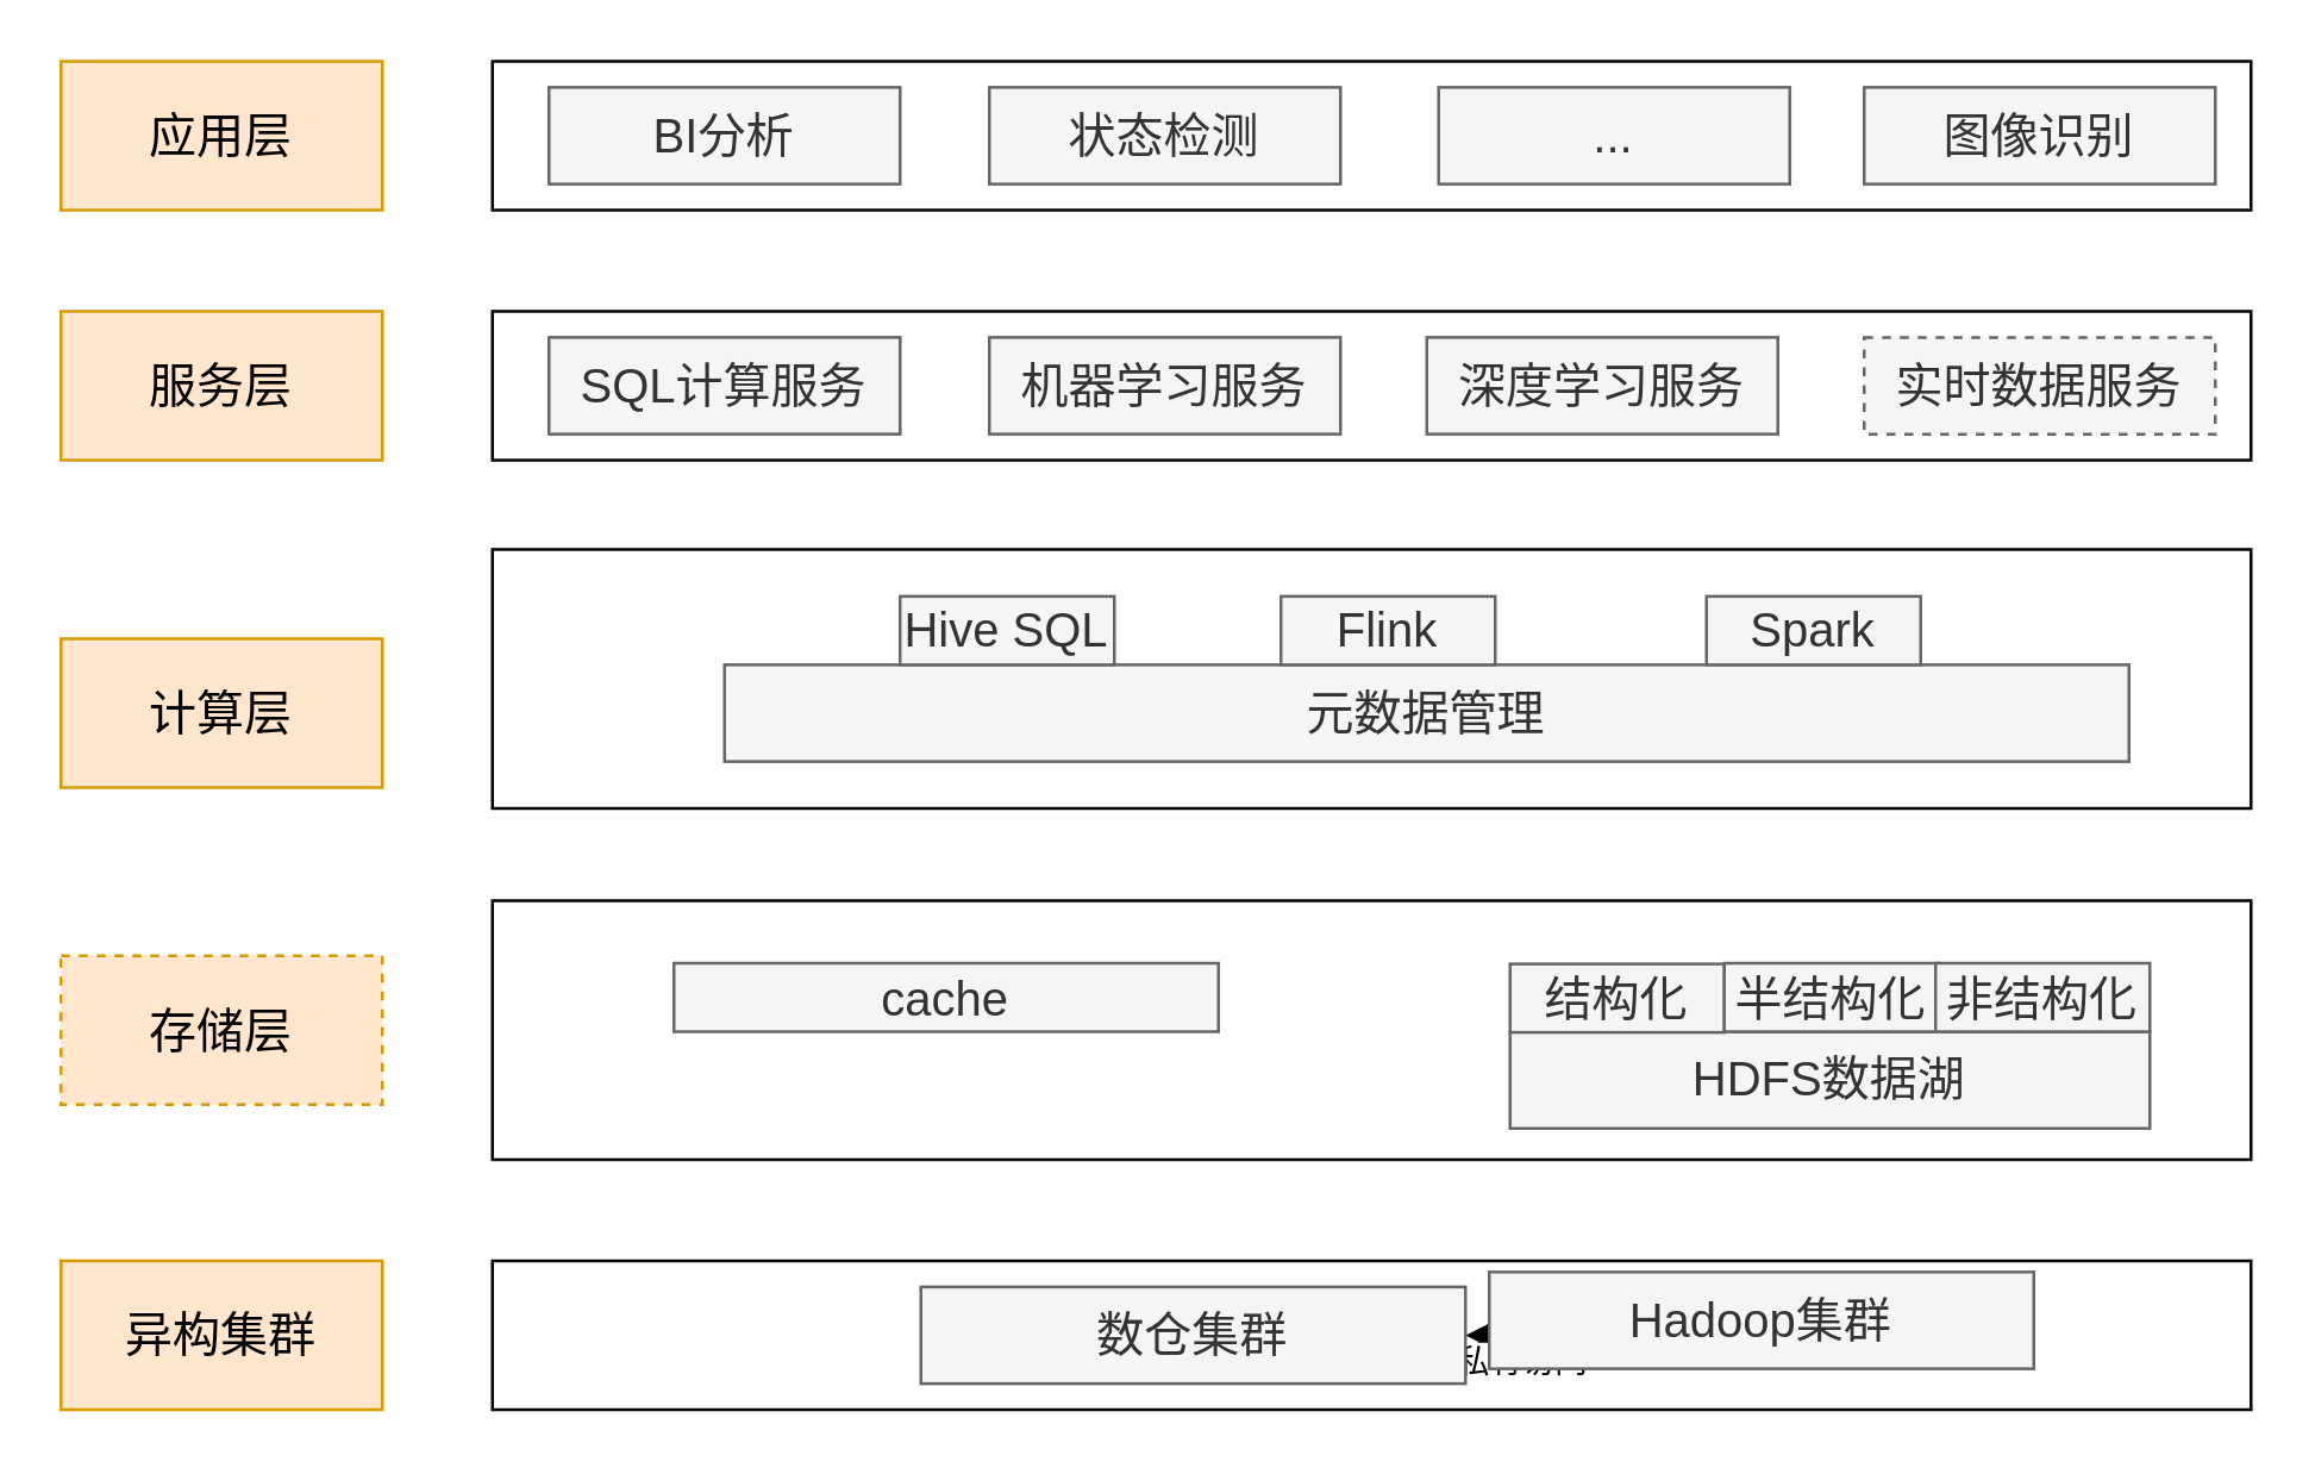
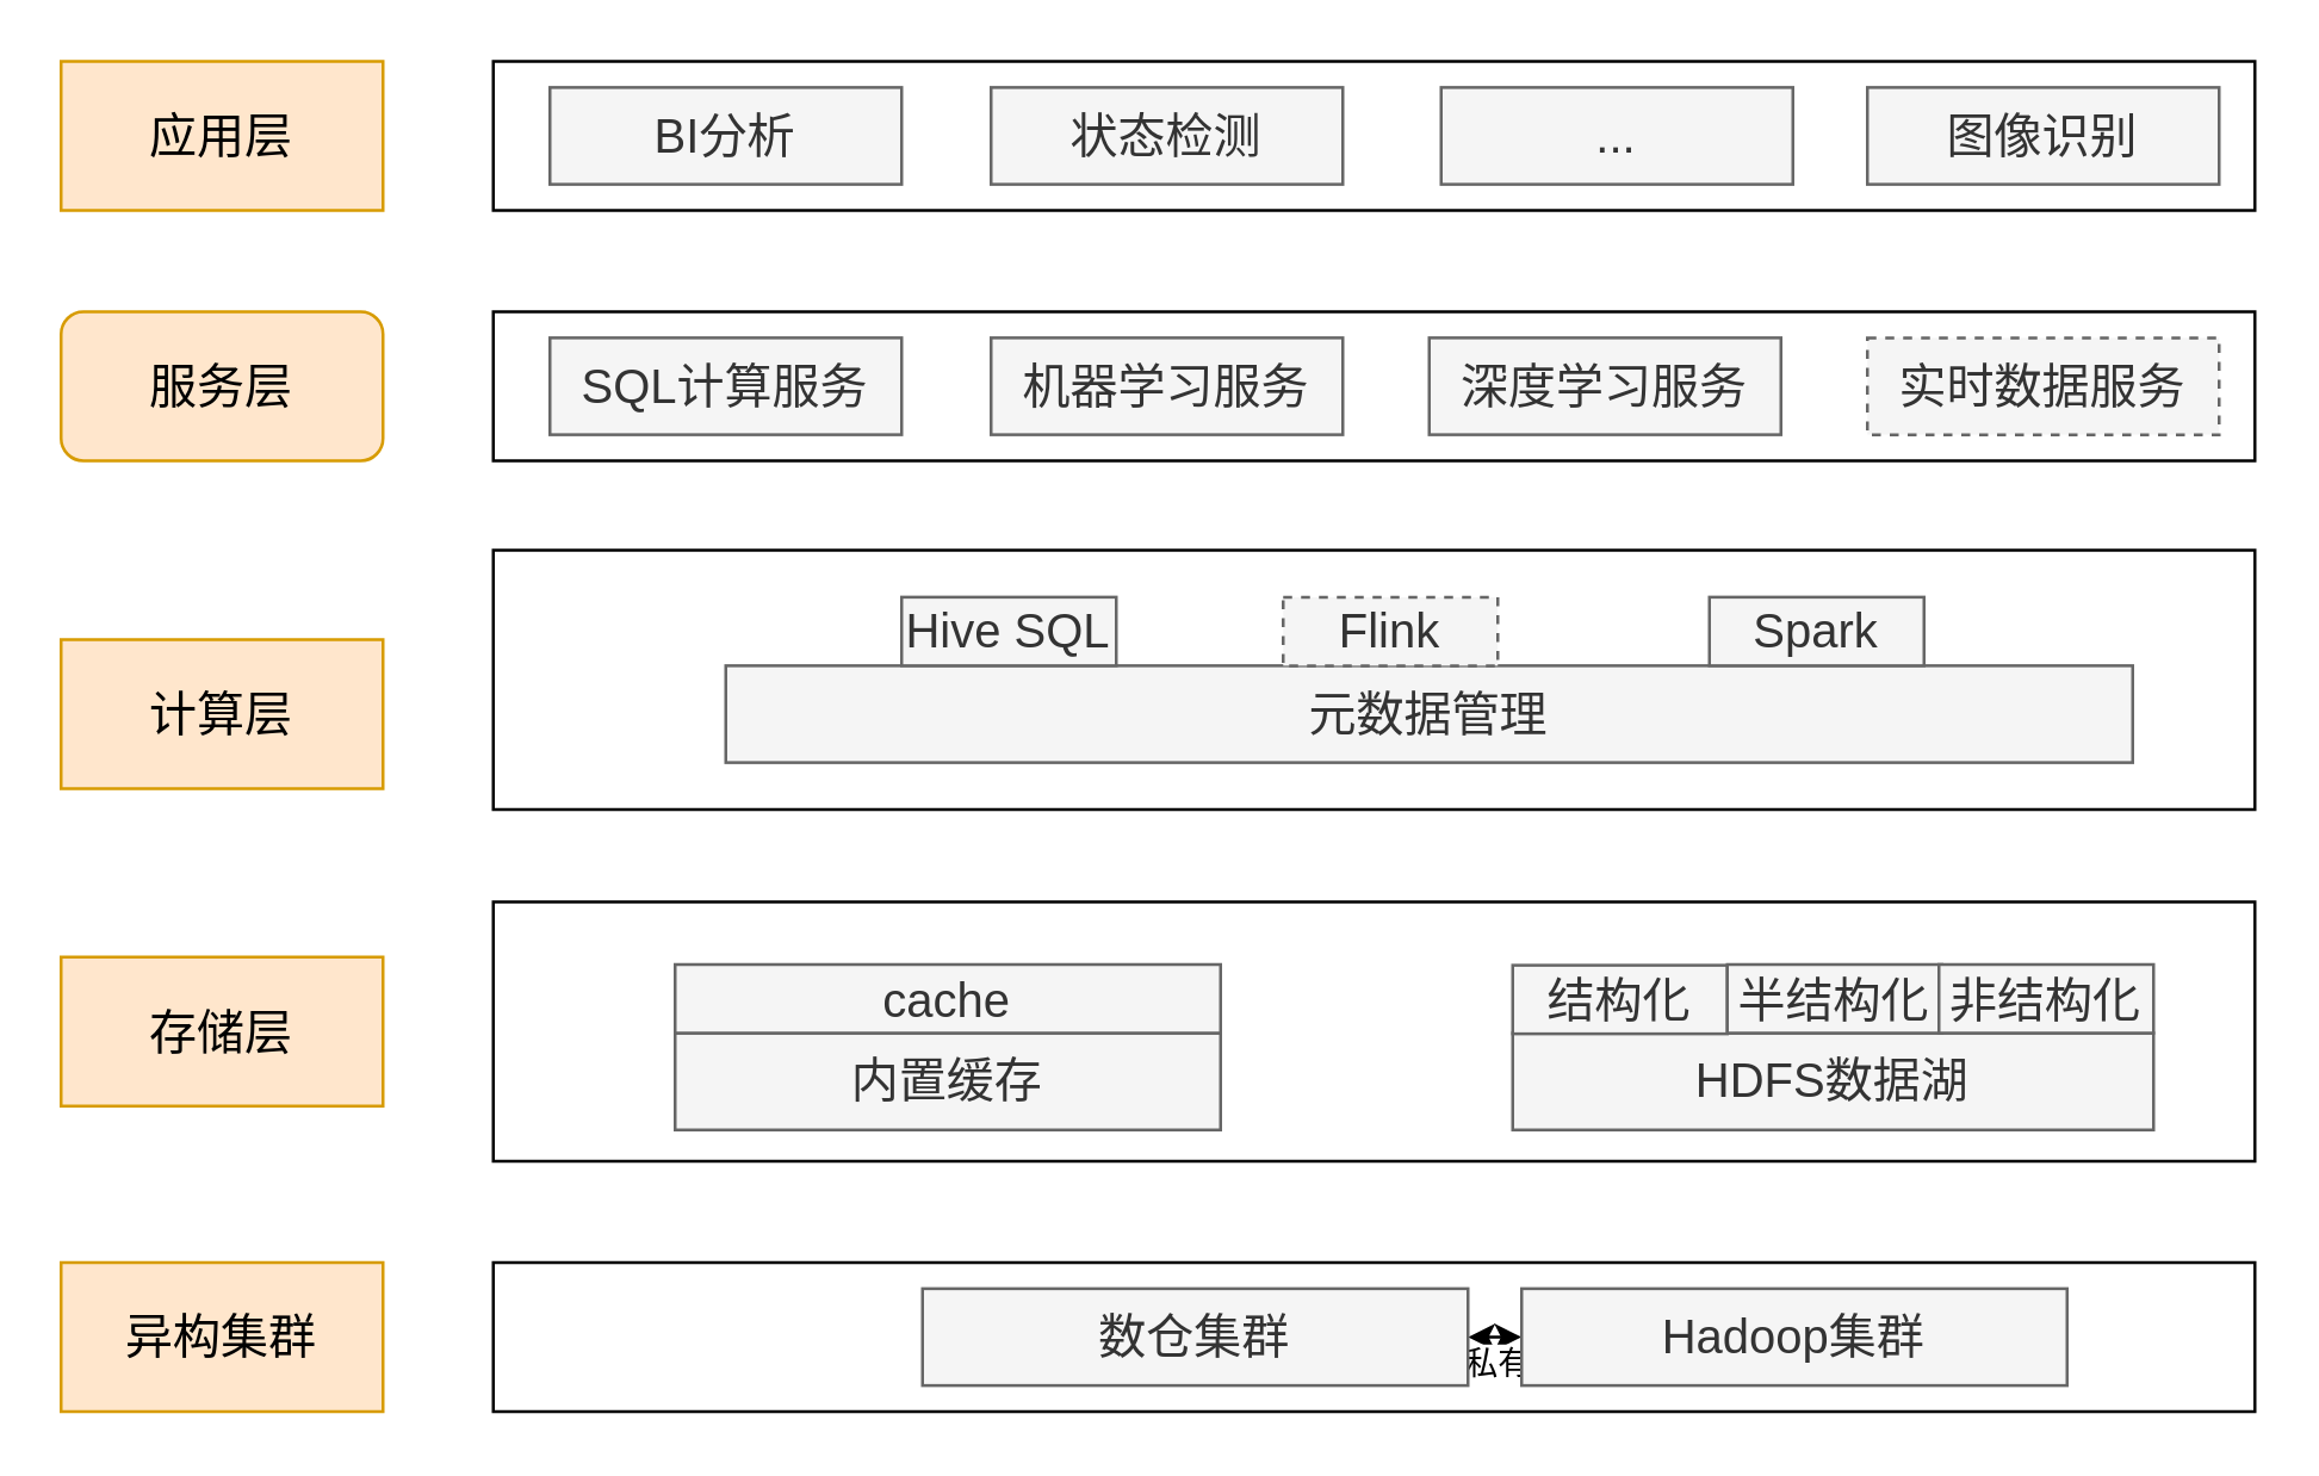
  <mxCell id="0" />
  <mxCell id="1" parent="0" />
  <mxCell id="2" value="&lt;font style=&quot;font-size: 16px;&quot;&gt;异构集群&lt;/font&gt;" style="rounded=0;whiteSpace=wrap;html=1;fillColor=#ffe6cc;strokeColor=#d79b00;" vertex="1" parent="1"><mxGeometry x="20" y="423" width="108" height="50" as="geometry" /></mxCell>
  <mxCell id="3" value="" style="rounded=0;whiteSpace=wrap;html=1;" vertex="1" parent="1"><mxGeometry x="165" y="423" width="591" height="50" as="geometry" /></mxCell>
- <mxCell id="4" value="&lt;span style=&quot;font-size: 16px;&quot;&gt;存储层&lt;/span&gt;" style="rounded=0;whiteSpace=wrap;html=1;fillColor=#ffe6cc;strokeColor=#d79b00;dashed=1;" vertex="1" parent="1"><mxGeometry x="20" y="320.5" width="108" height="50" as="geometry" /></mxCell>
+ <mxCell id="4" value="&lt;span style=&quot;font-size: 16px;&quot;&gt;存储层&lt;/span&gt;" style="rounded=0;whiteSpace=wrap;html=1;fillColor=#ffe6cc;strokeColor=#d79b00;" vertex="1" parent="1"><mxGeometry x="20" y="320.5" width="108" height="50" as="geometry" /></mxCell>
  <mxCell id="5" value="" style="rounded=0;whiteSpace=wrap;html=1;" vertex="1" parent="1"><mxGeometry x="165" y="302" width="591" height="87" as="geometry" /></mxCell>
  <mxCell id="6" value="&lt;span style=&quot;font-size: 16px;&quot;&gt;计算层&lt;/span&gt;" style="rounded=0;whiteSpace=wrap;html=1;fillColor=#ffe6cc;strokeColor=#d79b00;" vertex="1" parent="1"><mxGeometry x="20" y="214" width="108" height="50" as="geometry" /></mxCell>
- <mxCell id="7" value="&lt;span style=&quot;font-size: 16px;&quot;&gt;服务层&lt;/span&gt;" style="rounded=0;whiteSpace=wrap;html=1;fillColor=#ffe6cc;strokeColor=#d79b00;" vertex="1" parent="1"><mxGeometry x="20" y="104" width="108" height="50" as="geometry" /></mxCell>
+ <mxCell id="7" value="&lt;span style=&quot;font-size: 16px;&quot;&gt;服务层&lt;/span&gt;" style="whiteSpace=wrap;html=1;fillColor=#ffe6cc;strokeColor=#d79b00;rounded=1;" vertex="1" parent="1"><mxGeometry x="20" y="104" width="108" height="50" as="geometry" /></mxCell>
  <mxCell id="8" value="&lt;span style=&quot;font-size: 16px;&quot;&gt;应用层&lt;/span&gt;" style="rounded=0;whiteSpace=wrap;html=1;fillColor=#ffe6cc;strokeColor=#d79b00;" vertex="1" parent="1"><mxGeometry x="20" y="20" width="108" height="50" as="geometry" /></mxCell>
  <mxCell id="9" style="edgeStyle=orthogonalEdgeStyle;rounded=0;orthogonalLoop=1;jettySize=auto;html=1;exitX=1;exitY=0.5;exitDx=0;exitDy=0;entryX=0;entryY=0.5;entryDx=0;entryDy=0;startArrow=classic;startFill=1;" edge="1" parent="1" source="11" target="12"><mxGeometry relative="1" as="geometry" /></mxCell>
  <mxCell id="10" value="私有访问" style="edgeLabel;html=1;align=center;verticalAlign=middle;resizable=0;points=[];" vertex="1" connectable="0" parent="9"><mxGeometry x="-0.35" y="-1" relative="1" as="geometry"><mxPoint x="14" y="7" as="offset" /></mxGeometry></mxCell>
  <mxCell id="11" value="&lt;font style=&quot;font-size: 16px;&quot;&gt;数仓集群&lt;/font&gt;" style="rounded=0;whiteSpace=wrap;html=1;fillColor=#f5f5f5;fontColor=#333333;strokeColor=#666666;" vertex="1" parent="1"><mxGeometry x="309" y="431.75" width="183" height="32.5" as="geometry" /></mxCell>
- <mxCell id="12" value="&lt;font style=&quot;font-size: 16px;&quot;&gt;Hadoop集群&lt;/font&gt;" style="rounded=0;whiteSpace=wrap;html=1;fillColor=#f5f5f5;fontColor=#333333;strokeColor=#666666;" vertex="1" parent="1"><mxGeometry x="500" y="426.75" width="183" height="32.5" as="geometry" /></mxCell>
+ <mxCell id="12" value="&lt;font style=&quot;font-size: 16px;&quot;&gt;Hadoop集群&lt;/font&gt;" style="rounded=0;whiteSpace=wrap;html=1;fillColor=#f5f5f5;fontColor=#333333;strokeColor=#666666;" vertex="1" parent="1"><mxGeometry x="510" y="431.75" width="183" height="32.5" as="geometry" /></mxCell>
  <mxCell id="13" value="&lt;font style=&quot;font-size: 16px;&quot;&gt;HDFS数据湖&lt;/font&gt;" style="rounded=0;whiteSpace=wrap;html=1;fillColor=#f5f5f5;fontColor=#333333;strokeColor=#666666;" vertex="1" parent="1"><mxGeometry x="507" y="346" width="215" height="32.5" as="geometry" /></mxCell>
  <mxCell id="14" value="" style="rounded=0;whiteSpace=wrap;html=1;" vertex="1" parent="1"><mxGeometry x="165" y="104" width="591" height="50" as="geometry" /></mxCell>
  <mxCell id="15" value="&lt;span style=&quot;font-size: 16px;&quot;&gt;SQL计算服务&lt;/span&gt;" style="rounded=0;whiteSpace=wrap;html=1;fillColor=#f5f5f5;fontColor=#333333;strokeColor=#666666;" vertex="1" parent="1"><mxGeometry x="184" y="112.75" width="118" height="32.5" as="geometry" /></mxCell>
  <mxCell id="16" value="&lt;span style=&quot;font-size: 16px;&quot;&gt;机器学习服务&lt;/span&gt;" style="rounded=0;whiteSpace=wrap;html=1;fillColor=#f5f5f5;fontColor=#333333;strokeColor=#666666;" vertex="1" parent="1"><mxGeometry x="332" y="112.75" width="118" height="32.5" as="geometry" /></mxCell>
  <mxCell id="17" value="&lt;span style=&quot;font-size: 16px;&quot;&gt;深度学习服务&lt;/span&gt;" style="rounded=0;whiteSpace=wrap;html=1;fillColor=#f5f5f5;fontColor=#333333;strokeColor=#666666;" vertex="1" parent="1"><mxGeometry x="479" y="112.75" width="118" height="32.5" as="geometry" /></mxCell>
  <mxCell id="18" value="&lt;span style=&quot;font-size: 16px;&quot;&gt;实时数据服务&lt;/span&gt;" style="rounded=0;whiteSpace=wrap;html=1;fillColor=#f5f5f5;fontColor=#333333;strokeColor=#666666;dashed=1;" vertex="1" parent="1"><mxGeometry x="626" y="112.75" width="118" height="32.5" as="geometry" /></mxCell>
+ <mxCell id="19" value="&lt;font style=&quot;font-size: 16px;&quot;&gt;内置缓存&lt;/font&gt;" style="rounded=0;whiteSpace=wrap;html=1;fillColor=#f5f5f5;fontColor=#333333;strokeColor=#666666;" vertex="1" parent="1"><mxGeometry x="226" y="346" width="183" height="32.5" as="geometry" /></mxCell>
  <mxCell id="20" value="&lt;font style=&quot;font-size: 16px;&quot;&gt;结构化&lt;/font&gt;" style="rounded=0;whiteSpace=wrap;html=1;fillColor=#f5f5f5;fontColor=#333333;strokeColor=#666666;" vertex="1" parent="1"><mxGeometry x="507" y="323.25" width="72" height="23" as="geometry" /></mxCell>
  <mxCell id="21" value="&lt;font style=&quot;font-size: 16px;&quot;&gt;半结构化&lt;/font&gt;" style="rounded=0;whiteSpace=wrap;html=1;fillColor=#f5f5f5;fontColor=#333333;strokeColor=#666666;" vertex="1" parent="1"><mxGeometry x="579" y="323" width="72" height="23" as="geometry" /></mxCell>
  <mxCell id="22" value="&lt;font style=&quot;font-size: 16px;&quot;&gt;非结构化&lt;/font&gt;" style="rounded=0;whiteSpace=wrap;html=1;fillColor=#f5f5f5;fontColor=#333333;strokeColor=#666666;" vertex="1" parent="1"><mxGeometry x="650" y="323" width="72" height="23" as="geometry" /></mxCell>
  <mxCell id="23" value="&lt;font style=&quot;font-size: 16px;&quot;&gt;cache&lt;/font&gt;" style="rounded=0;whiteSpace=wrap;html=1;fillColor=#f5f5f5;fontColor=#333333;strokeColor=#666666;" vertex="1" parent="1"><mxGeometry x="226" y="323" width="183" height="23" as="geometry" /></mxCell>
  <mxCell id="24" value="" style="rounded=0;whiteSpace=wrap;html=1;" vertex="1" parent="1"><mxGeometry x="165" y="20" width="591" height="50" as="geometry" /></mxCell>
  <mxCell id="25" value="&lt;span style=&quot;font-size: 16px;&quot;&gt;BI分析&lt;/span&gt;" style="rounded=0;whiteSpace=wrap;html=1;fillColor=#f5f5f5;fontColor=#333333;strokeColor=#666666;" vertex="1" parent="1"><mxGeometry x="184" y="28.75" width="118" height="32.5" as="geometry" /></mxCell>
  <mxCell id="26" value="&lt;span style=&quot;font-size: 16px;&quot;&gt;状态检测&lt;/span&gt;" style="rounded=0;whiteSpace=wrap;html=1;fillColor=#f5f5f5;fontColor=#333333;strokeColor=#666666;" vertex="1" parent="1"><mxGeometry x="332" y="28.75" width="118" height="32.5" as="geometry" /></mxCell>
  <mxCell id="27" value="&lt;span style=&quot;font-size: 16px;&quot;&gt;图像识别&lt;/span&gt;" style="rounded=0;whiteSpace=wrap;html=1;fillColor=#f5f5f5;fontColor=#333333;strokeColor=#666666;" vertex="1" parent="1"><mxGeometry x="626" y="28.75" width="118" height="32.5" as="geometry" /></mxCell>
  <mxCell id="28" value="&lt;span style=&quot;font-size: 16px;&quot;&gt;...&lt;/span&gt;" style="rounded=0;whiteSpace=wrap;html=1;fillColor=#f5f5f5;fontColor=#333333;strokeColor=#666666;" vertex="1" parent="1"><mxGeometry x="483" y="28.75" width="118" height="32.5" as="geometry" /></mxCell>
  <mxCell id="29" value="" style="rounded=0;whiteSpace=wrap;html=1;" vertex="1" parent="1"><mxGeometry x="165" y="184" width="591" height="87" as="geometry" /></mxCell>
  <mxCell id="30" value="&lt;font style=&quot;font-size: 16px;&quot;&gt;元数据管理&lt;/font&gt;" style="rounded=0;whiteSpace=wrap;html=1;fillColor=#f5f5f5;fontColor=#333333;strokeColor=#666666;" vertex="1" parent="1"><mxGeometry x="243" y="222.75" width="472" height="32.5" as="geometry" /></mxCell>
  <mxCell id="31" value="&lt;font style=&quot;font-size: 16px;&quot;&gt;Hive SQL&lt;/font&gt;" style="rounded=0;whiteSpace=wrap;html=1;fillColor=#f5f5f5;fontColor=#333333;strokeColor=#666666;" vertex="1" parent="1"><mxGeometry x="302" y="199.75" width="72" height="23" as="geometry" /></mxCell>
- <mxCell id="32" value="&lt;font style=&quot;font-size: 16px;&quot;&gt;Flink&lt;/font&gt;" style="rounded=0;whiteSpace=wrap;html=1;fillColor=#f5f5f5;fontColor=#333333;strokeColor=#666666;" vertex="1" parent="1"><mxGeometry x="430" y="199.75" width="72" height="23" as="geometry" /></mxCell>
+ <mxCell id="32" value="&lt;font style=&quot;font-size: 16px;&quot;&gt;Flink&lt;/font&gt;" style="rounded=0;whiteSpace=wrap;html=1;fillColor=#f5f5f5;fontColor=#333333;strokeColor=#666666;dashed=1;" vertex="1" parent="1"><mxGeometry x="430" y="199.75" width="72" height="23" as="geometry" /></mxCell>
  <mxCell id="33" value="&lt;font style=&quot;font-size: 16px;&quot;&gt;Spark&lt;/font&gt;" style="rounded=0;whiteSpace=wrap;html=1;fillColor=#f5f5f5;fontColor=#333333;strokeColor=#666666;" vertex="1" parent="1"><mxGeometry x="573" y="199.75" width="72" height="23" as="geometry" /></mxCell>
